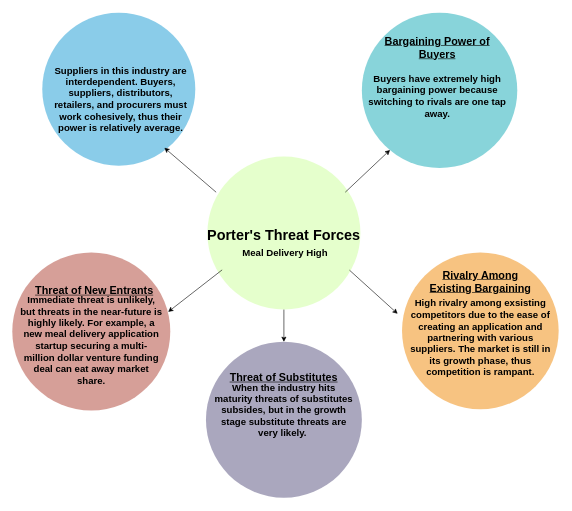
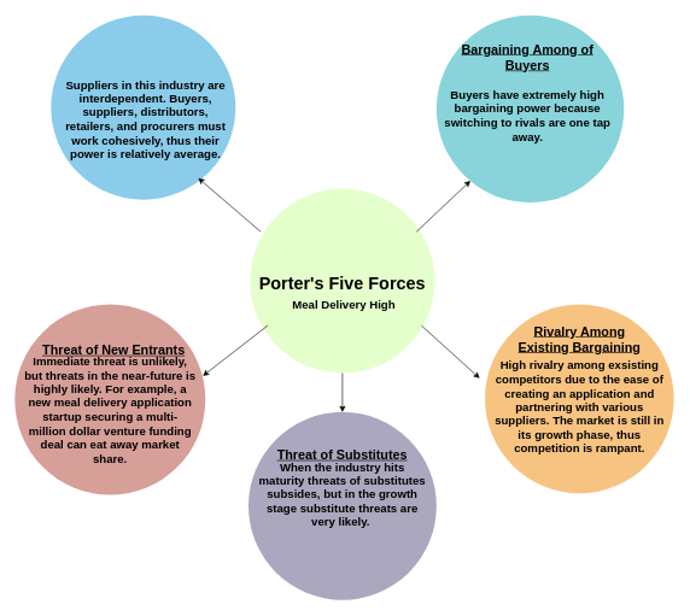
  <mxCell id="0" />
  <mxCell id="1" parent="0" />
  <mxCell id="2" value="" style="ellipse;whiteSpace=wrap;html=1;aspect=fixed;rounded=1;shadow=0;glass=0;labelBackgroundColor=#FFFFFF;strokeColor=none;strokeWidth=2;fillColor=#56517E;gradientColor=none;fontFamily=Helvetica;fontSize=25;fontColor=#2F5B7C;align=left;opacity=50;" parent="1" vertex="1"><mxGeometry x="343" y="569" width="260" height="260" as="geometry" /></mxCell>
  <mxCell id="3" value="" style="ellipse;whiteSpace=wrap;html=1;aspect=fixed;rounded=1;shadow=0;glass=0;labelBackgroundColor=#FFFFFF;strokeColor=none;strokeWidth=2;fillColor=#AE4132;gradientColor=none;fontFamily=Helvetica;fontSize=25;fontColor=#2F5B7C;align=left;opacity=50;" parent="1" vertex="1"><mxGeometry x="20" y="420" width="263.5" height="263.5" as="geometry" /></mxCell>
  <mxCell id="4" value="" style="ellipse;whiteSpace=wrap;html=1;aspect=fixed;rounded=1;shadow=0;glass=0;labelBackgroundColor=#FFFFFF;strokeColor=none;strokeWidth=2;fillColor=#F08705;gradientColor=none;fontFamily=Helvetica;fontSize=25;fontColor=#2F5B7C;align=left;opacity=50;" parent="1" vertex="1"><mxGeometry x="670" y="420" width="261.25" height="261.25" as="geometry" /></mxCell>
  <mxCell id="5" value="" style="ellipse;whiteSpace=wrap;html=1;aspect=fixed;rounded=1;shadow=0;glass=0;labelBackgroundColor=#FFFFFF;strokeColor=none;strokeWidth=2;fillColor=#1699D3;gradientColor=none;fontFamily=Helvetica;fontSize=25;fontColor=#2F5B7C;align=left;opacity=50;" parent="1" vertex="1"><mxGeometry x="70" y="20" width="255.21" height="255.21" as="geometry" /></mxCell>
  <mxCell id="6" value="" style="ellipse;whiteSpace=wrap;html=1;aspect=fixed;rounded=1;shadow=0;glass=0;labelBackgroundColor=#FFFFFF;strokeColor=none;strokeWidth=2;fillColor=#12AAB5;gradientColor=none;fontFamily=Helvetica;fontSize=25;fontColor=#2F5B7C;align=left;opacity=50;" parent="1" vertex="1"><mxGeometry x="603" y="20" width="259.23" height="259.23" as="geometry" /></mxCell>
  <mxCell id="7" value="" style="ellipse;whiteSpace=wrap;html=1;aspect=fixed;rounded=1;shadow=0;glass=0;labelBackgroundColor=#FFFFFF;strokeColor=none;strokeWidth=2;fillColor=#CCFF99;gradientColor=none;fontFamily=Helvetica;fontSize=25;fontColor=#2F5B7C;align=left;opacity=50;" vertex="1" parent="1"><mxGeometry x="345.4" y="260" width="255.21" height="255.21" as="geometry" /></mxCell>
  <mxCell id="8" value="" style="endArrow=classic;html=1;exitX=0.901;exitY=0.233;exitDx=0;exitDy=0;exitPerimeter=0;" edge="1" parent="1" source="7"><mxGeometry width="50" height="50" relative="1" as="geometry"><mxPoint x="590" y="299" as="sourcePoint" /><mxPoint x="650" y="249" as="targetPoint" /></mxGeometry></mxCell>
  <mxCell id="9" value="" style="endArrow=classic;html=1;exitX=0.901;exitY=0.233;exitDx=0;exitDy=0;exitPerimeter=0;entryX=-0.028;entryY=0.391;entryDx=0;entryDy=0;entryPerimeter=0;" edge="1" parent="1" target="4"><mxGeometry width="50" height="50" relative="1" as="geometry"><mxPoint x="582.344" y="449.464" as="sourcePoint" /><mxPoint x="657" y="379" as="targetPoint" /></mxGeometry></mxCell>
  <mxCell id="10" value="" style="endArrow=classic;html=1;exitX=0.5;exitY=1;exitDx=0;exitDy=0;entryX=0.5;entryY=0;entryDx=0;entryDy=0;" edge="1" parent="1" source="7" target="2"><mxGeometry width="50" height="50" relative="1" as="geometry"><mxPoint x="595.344" y="339.464" as="sourcePoint" /><mxPoint x="670" y="269" as="targetPoint" /></mxGeometry></mxCell>
  <mxCell id="11" value="" style="endArrow=classic;html=1;exitX=0.901;exitY=0.233;exitDx=0;exitDy=0;exitPerimeter=0;entryX=0.798;entryY=0.883;entryDx=0;entryDy=0;entryPerimeter=0;" edge="1" parent="1" target="5"><mxGeometry width="50" height="50" relative="1" as="geometry"><mxPoint x="360.004" y="319.464" as="sourcePoint" /><mxPoint x="434.66" y="249" as="targetPoint" /></mxGeometry></mxCell>
  <mxCell id="12" value="" style="endArrow=classic;html=1;" edge="1" parent="1"><mxGeometry width="50" height="50" relative="1" as="geometry"><mxPoint x="370" y="449" as="sourcePoint" /><mxPoint x="280" y="519" as="targetPoint" /></mxGeometry></mxCell>
- <mxCell id="13" value="&lt;font&gt;&lt;font style=&quot;font-size: 24px&quot;&gt;Porter's Threat Forces&lt;/font&gt;&lt;br&gt;&lt;/font&gt;" style="text;html=1;strokeColor=none;fillColor=none;align=center;verticalAlign=middle;whiteSpace=wrap;rounded=0;fontStyle=1;fontSize=30;" vertex="1" parent="1"><mxGeometry x="338" y="322.61" width="270" height="130" as="geometry" /></mxCell>
+ <mxCell id="13" value="&lt;font&gt;&lt;font style=&quot;font-size: 24px&quot;&gt;Porter's Five Forces&lt;/font&gt;&lt;br&gt;&lt;/font&gt;" style="text;html=1;strokeColor=none;fillColor=none;align=center;verticalAlign=middle;whiteSpace=wrap;rounded=0;fontStyle=1;fontSize=30;" vertex="1" parent="1"><mxGeometry x="338" y="322.61" width="270" height="130" as="geometry" /></mxCell>
  <mxCell id="14" value="&lt;b&gt;&lt;font style=&quot;font-size: 18px&quot;&gt;&lt;u&gt;Threat of New Entrants&lt;/u&gt;&lt;/font&gt;&lt;/b&gt;" style="text;html=1;strokeColor=none;fillColor=none;align=center;verticalAlign=middle;whiteSpace=wrap;rounded=0;" vertex="1" parent="1"><mxGeometry x="51.75" y="474" width="210" height="20" as="geometry" /></mxCell>
  <mxCell id="15" value="&lt;span style=&quot;font-size: 18px&quot;&gt;&lt;b&gt;&lt;u&gt;Threat of Substitutes&lt;/u&gt;&lt;/b&gt;&lt;/span&gt;" style="text;html=1;strokeColor=none;fillColor=none;align=center;verticalAlign=middle;whiteSpace=wrap;rounded=0;" vertex="1" parent="1"><mxGeometry x="368.01" y="619" width="210" height="20" as="geometry" /></mxCell>
  <mxCell id="16" value="&lt;font&gt;&lt;span style=&quot;font-size: 18px&quot;&gt;&lt;b&gt;&lt;u&gt;Rivalry Among Existing&amp;nbsp;Bargaining&lt;/u&gt;&lt;/b&gt;&lt;/span&gt;&lt;/font&gt;" style="text;html=1;strokeColor=none;fillColor=none;align=center;verticalAlign=middle;whiteSpace=wrap;rounded=0;" vertex="1" parent="1"><mxGeometry x="695.63" y="459" width="210" height="20" as="geometry" /></mxCell>
- <mxCell id="17" value="&lt;b&gt;&lt;font style=&quot;font-size: 18px&quot;&gt;&lt;u&gt;Bargaining Power of Buyers&lt;/u&gt;&lt;/font&gt;&lt;/b&gt;" style="text;html=1;strokeColor=none;fillColor=none;align=center;verticalAlign=middle;whiteSpace=wrap;rounded=0;" vertex="1" parent="1"><mxGeometry x="624" y="69" width="210" height="20" as="geometry" /></mxCell>
+ <mxCell id="17" value="&lt;b&gt;&lt;font style=&quot;font-size: 18px&quot;&gt;&lt;u&gt;Bargaining Among of Buyers&lt;/u&gt;&lt;/font&gt;&lt;/b&gt;" style="text;html=1;strokeColor=none;fillColor=none;align=center;verticalAlign=middle;whiteSpace=wrap;rounded=0;" vertex="1" parent="1"><mxGeometry x="624" y="69" width="210" height="20" as="geometry" /></mxCell>
  <mxCell id="18" value="&lt;b&gt;Buyers have extremely high bargaining power because switching to rivals are one tap away.&lt;/b&gt;" style="text;html=1;strokeColor=none;fillColor=none;align=center;verticalAlign=middle;whiteSpace=wrap;rounded=0;fontSize=16;" vertex="1" parent="1"><mxGeometry x="609" y="149" width="240" height="20" as="geometry" /></mxCell>
  <mxCell id="19" value="&lt;b&gt;Suppliers in this industry are interdependent. Buyers, suppliers, distributors, retailers, and procurers must work cohesively, thus their power is relatively average.&lt;/b&gt;" style="text;html=1;strokeColor=none;fillColor=none;align=center;verticalAlign=middle;whiteSpace=wrap;rounded=0;fontSize=16;" vertex="1" parent="1"><mxGeometry x="81.21" y="154" width="240" height="20" as="geometry" /></mxCell>
  <mxCell id="20" value="&lt;b&gt;High rivalry among exsisting competitors due to the ease of creating an application and partnering with various suppliers. The market is still in its growth phase, thus competition is rampant.&lt;/b&gt;" style="text;html=1;strokeColor=none;fillColor=none;align=center;verticalAlign=middle;whiteSpace=wrap;rounded=0;fontSize=16;" vertex="1" parent="1"><mxGeometry x="680.63" y="552" width="240" height="20" as="geometry" /></mxCell>
  <mxCell id="21" value="&lt;b&gt;When the industry hits maturity threats of substitutes subsides, but in the growth stage substitute threats are very likely.&amp;nbsp;&lt;/b&gt;" style="text;html=1;strokeColor=none;fillColor=none;align=center;verticalAlign=middle;whiteSpace=wrap;rounded=0;fontSize=16;" vertex="1" parent="1"><mxGeometry x="353" y="672.5" width="240" height="20" as="geometry" /></mxCell>
  <mxCell id="22" value="&lt;b&gt;Immediate threat is unlikely, but threats in the near-future is highly likely. For example, a new meal delivery application startup securing a multi-million dollar venture funding deal can eat away market share.&lt;/b&gt;" style="text;html=1;strokeColor=none;fillColor=none;align=center;verticalAlign=middle;whiteSpace=wrap;rounded=0;fontSize=16;" vertex="1" parent="1"><mxGeometry x="31.75" y="556" width="240" height="20" as="geometry" /></mxCell>
  <mxCell id="23" value="&lt;span style=&quot;font-size: 16px&quot;&gt;&lt;b&gt;&amp;nbsp;Meal Delivery High&lt;/b&gt;&lt;/span&gt;" style="text;html=1;strokeColor=none;fillColor=none;align=center;verticalAlign=middle;whiteSpace=wrap;rounded=0;" vertex="1" parent="1"><mxGeometry x="323" y="411.43" width="300" height="20" as="geometry" /></mxCell>
